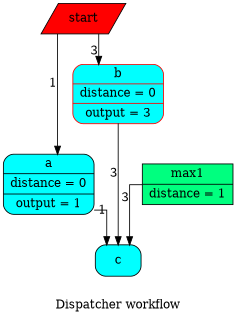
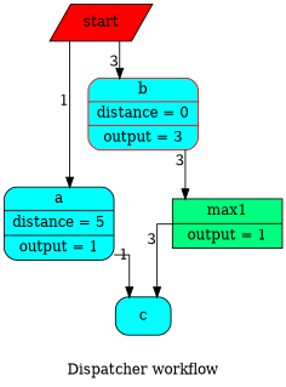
  digraph {
    label="Dispatcher workflow"
    splines=ortho
    node [color=black fillcolor=cyan shape=Mrecord style=filled]
    edge [xlabel=3]
    n1 [fillcolor=red label=start shape=parallelogram]
-   n2 [label="{ a | distance = 0 | output = 1 }"]
+   n2 [label="{ a | distance = 5 | output = 1 }"]
    n3 [color=red label="{ b | distance = 0 | output = 3 }"]
    n4 [label="{ c  }"]
-   n5 [fillcolor=springgreen label="{ max1 | distance = 1 }" shape=record]
+   n5 [fillcolor=springgreen label="{ max1 | output = 1 }" shape=record]
    n1 -> n2 [xlabel=1]
    n1 -> n3
    n2 -> n4 [xlabel=1]
-   n3 -> n4
+   n3 -> n5
    n5 -> n4
  }
